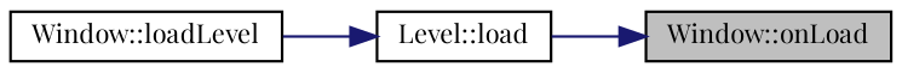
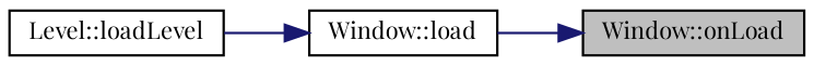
  digraph {
    fontname="Playfair Display"
    rankdir=RL
    node [color=black fillcolor=white fontname="Playfair Display" fontsize=10 shape=record style=filled]
    edge [color=midnightblue dir=back fontname="Playfair Display" fontsize=10 labelfontname=Helvetica labelfontsize=10 style=solid]
    n1 [fillcolor=grey75 fontcolor=black height=0.2 label="Window::onLoad" width=0.4]
-   n2 [height=0.2 label="Level::load" width=0.4]
-   n3 [height=0.2 label="Window::loadLevel" width=0.4]
+   n2 [height=0.2 label="Window::load" width=0.4]
+   n3 [height=0.2 label="Level::loadLevel" width=0.4]
    n1 -> n2
    n2 -> n3
  }
